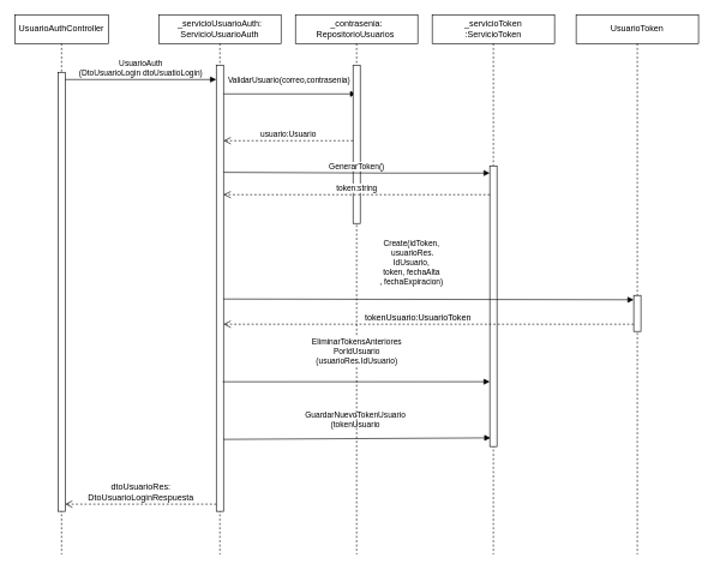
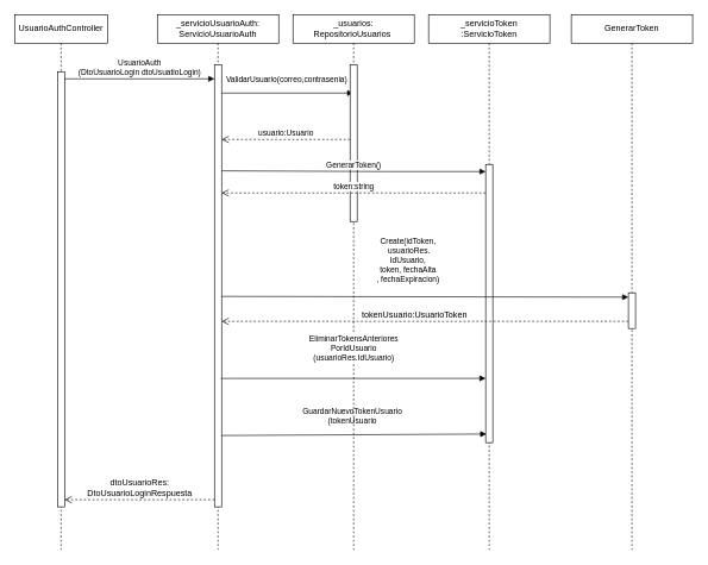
  <mxCell id="0" />
  <mxCell id="1" parent="0" />
  <mxCell id="2" value="_servicioUsuarioAuth:&lt;br&gt;ServicioUsuarioAuth" style="shape=umlLifeline;perimeter=lifelinePerimeter;whiteSpace=wrap;html=1;container=1;collapsible=0;recursiveResize=0;outlineConnect=0;" vertex="1" parent="1"><mxGeometry x="220" y="20" width="170" height="750" as="geometry" /></mxCell>
  <mxCell id="3" value="" style="html=1;points=[];perimeter=orthogonalPerimeter;" vertex="1" parent="2"><mxGeometry x="80" y="70" width="10" height="620" as="geometry" /></mxCell>
  <mxCell id="4" value="ValidarUsuario(correo,contrasenia)" style="html=1;verticalAlign=bottom;endArrow=block;rounded=0;" edge="1" parent="2" target="7"><mxGeometry x="-0.011" y="10" width="80" relative="1" as="geometry"><mxPoint x="90" y="110" as="sourcePoint" /><mxPoint x="250" y="110" as="targetPoint" /><Array as="points" /><mxPoint as="offset" /></mxGeometry></mxCell>
  <mxCell id="5" value="GuardarNuevoTokenUsuario&lt;br&gt;(tokenUsuario" style="html=1;verticalAlign=bottom;endArrow=block;rounded=0;entryX=0.1;entryY=0.969;entryDx=0;entryDy=0;entryPerimeter=0;" edge="1" parent="2" target="12"><mxGeometry x="-0.011" y="10" width="80" relative="1" as="geometry"><mxPoint x="90" y="590" as="sourcePoint" /><mxPoint x="271" y="590.04" as="targetPoint" /><Array as="points" /><mxPoint as="offset" /></mxGeometry></mxCell>
  <mxCell id="6" value="" style="html=1;points=[];perimeter=orthogonalPerimeter;" vertex="1" parent="2"><mxGeometry x="80" y="660" width="10" as="geometry" /></mxCell>
- <mxCell id="7" value="_contrasenia:&lt;br&gt;RepositorioUsuarios&amp;nbsp;" style="shape=umlLifeline;perimeter=lifelinePerimeter;whiteSpace=wrap;html=1;container=1;collapsible=0;recursiveResize=0;outlineConnect=0;" vertex="1" parent="1"><mxGeometry x="410" y="20" width="170" height="750" as="geometry" /></mxCell>
+ <mxCell id="7" value="_usuarios:&lt;br&gt;RepositorioUsuarios&amp;nbsp;" style="shape=umlLifeline;perimeter=lifelinePerimeter;whiteSpace=wrap;html=1;container=1;collapsible=0;recursiveResize=0;outlineConnect=0;" vertex="1" parent="1"><mxGeometry x="410" y="20" width="170" height="750" as="geometry" /></mxCell>
  <mxCell id="8" value="" style="html=1;points=[];perimeter=orthogonalPerimeter;" vertex="1" parent="7"><mxGeometry x="80" y="70" width="10" height="220" as="geometry" /></mxCell>
  <mxCell id="9" value="EliminarTokensAnteriores&lt;br&gt;PorIdUsuario&lt;br&gt;(usuarioRes.IdUsuario)" style="html=1;verticalAlign=bottom;endArrow=block;rounded=0;entryX=0;entryY=0.769;entryDx=0;entryDy=0;entryPerimeter=0;" edge="1" parent="7" target="12"><mxGeometry x="0.005" y="20" width="80" relative="1" as="geometry"><mxPoint x="-101" y="510" as="sourcePoint" /><mxPoint x="80" y="510.04" as="targetPoint" /><Array as="points" /><mxPoint as="offset" /></mxGeometry></mxCell>
  <mxCell id="10" value="&lt;span style=&quot;font-size: 12px&quot;&gt;dtoUsuarioRes:&lt;br&gt;DtoUsuarioLoginRespuesta&lt;/span&gt;" style="html=1;verticalAlign=bottom;endArrow=open;dashed=1;endSize=8;rounded=0;" edge="1" parent="7"><mxGeometry relative="1" as="geometry"><mxPoint x="-110" y="680" as="sourcePoint" /><mxPoint x="-320" y="680" as="targetPoint" /></mxGeometry></mxCell>
  <mxCell id="11" value="_servicioToken&lt;br&gt;:ServicioToken" style="shape=umlLifeline;perimeter=lifelinePerimeter;whiteSpace=wrap;html=1;container=1;collapsible=0;recursiveResize=0;outlineConnect=0;" vertex="1" parent="1"><mxGeometry x="600" y="20" width="170" height="750" as="geometry" /></mxCell>
  <mxCell id="12" value="" style="html=1;points=[];perimeter=orthogonalPerimeter;" vertex="1" parent="11"><mxGeometry x="80" y="210" width="10" height="390" as="geometry" /></mxCell>
  <mxCell id="13" value="usuario:Usuario" style="html=1;verticalAlign=bottom;endArrow=open;dashed=1;endSize=8;rounded=0;" edge="1" parent="1"><mxGeometry relative="1" as="geometry"><mxPoint x="490" y="195" as="sourcePoint" /><mxPoint x="310" y="195" as="targetPoint" /></mxGeometry></mxCell>
  <mxCell id="14" value="UsuarioAuthController" style="shape=umlLifeline;perimeter=lifelinePerimeter;whiteSpace=wrap;html=1;container=1;collapsible=0;recursiveResize=0;outlineConnect=0;" vertex="1" parent="1"><mxGeometry x="20" y="20" width="130" height="750" as="geometry" /></mxCell>
  <mxCell id="15" value="UsuarioAuth&lt;br&gt;(DtoUsuarioLogin dtoUsuatioLogin)" style="html=1;verticalAlign=bottom;endArrow=block;rounded=0;" edge="1" parent="14"><mxGeometry width="80" relative="1" as="geometry"><mxPoint x="70" y="90" as="sourcePoint" /><mxPoint x="280" y="90" as="targetPoint" /></mxGeometry></mxCell>
  <mxCell id="16" value="" style="html=1;points=[];perimeter=orthogonalPerimeter;" vertex="1" parent="14"><mxGeometry x="60" y="80" width="10" height="610" as="geometry" /></mxCell>
  <mxCell id="17" value="GenerarToken()" style="html=1;verticalAlign=bottom;endArrow=block;rounded=0;" edge="1" parent="1"><mxGeometry width="80" relative="1" as="geometry"><mxPoint x="310" y="239" as="sourcePoint" /><mxPoint x="680" y="240" as="targetPoint" /><Array as="points"><mxPoint x="540" y="240" /></Array></mxGeometry></mxCell>
  <mxCell id="18" value="token:string" style="html=1;verticalAlign=bottom;endArrow=open;dashed=1;endSize=8;rounded=0;" edge="1" parent="1"><mxGeometry relative="1" as="geometry"><mxPoint x="680" y="270" as="sourcePoint" /><mxPoint x="310" y="270" as="targetPoint" /></mxGeometry></mxCell>
  <mxCell id="19" value="Create(idToken,&lt;br&gt;&amp;nbsp;usuarioRes.&lt;br&gt;IdUsuario, &lt;br&gt;token, fechaAlta&lt;br&gt;, fechaExpiracion)" style="html=1;verticalAlign=bottom;endArrow=block;rounded=0;exitX=1;exitY=0.1;exitDx=0;exitDy=0;exitPerimeter=0;entryX=0;entryY=0.12;entryDx=0;entryDy=0;entryPerimeter=0;" edge="1" parent="1" target="21"><mxGeometry x="-0.085" y="15" width="80" relative="1" as="geometry"><mxPoint x="310" y="415" as="sourcePoint" /><mxPoint x="610" y="470" as="targetPoint" /><mxPoint as="offset" /></mxGeometry></mxCell>
- <mxCell id="20" value="UsuarioToken" style="shape=umlLifeline;perimeter=lifelinePerimeter;whiteSpace=wrap;html=1;container=1;collapsible=0;recursiveResize=0;outlineConnect=0;" vertex="1" parent="1"><mxGeometry x="800" y="20" width="170" height="750" as="geometry" /></mxCell>
+ <mxCell id="20" value="GenerarToken" style="shape=umlLifeline;perimeter=lifelinePerimeter;whiteSpace=wrap;html=1;container=1;collapsible=0;recursiveResize=0;outlineConnect=0;" vertex="1" parent="1"><mxGeometry x="800" y="20" width="170" height="750" as="geometry" /></mxCell>
  <mxCell id="21" value="" style="html=1;points=[];perimeter=orthogonalPerimeter;" vertex="1" parent="20"><mxGeometry x="80" y="390" width="10" height="50" as="geometry" /></mxCell>
  <mxCell id="22" value="&lt;span style=&quot;background-color: rgb(248 , 249 , 250)&quot;&gt;&lt;span style=&quot;font-size: 12px&quot;&gt;tokenUsuario:UsuarioToken&lt;/span&gt;&lt;/span&gt;" style="html=1;verticalAlign=bottom;endArrow=open;dashed=1;endSize=8;rounded=0;" edge="1" parent="1"><mxGeometry x="0.051" relative="1" as="geometry"><mxPoint x="880" y="450" as="sourcePoint" /><mxPoint x="310" y="450" as="targetPoint" /><mxPoint as="offset" /></mxGeometry></mxCell>
